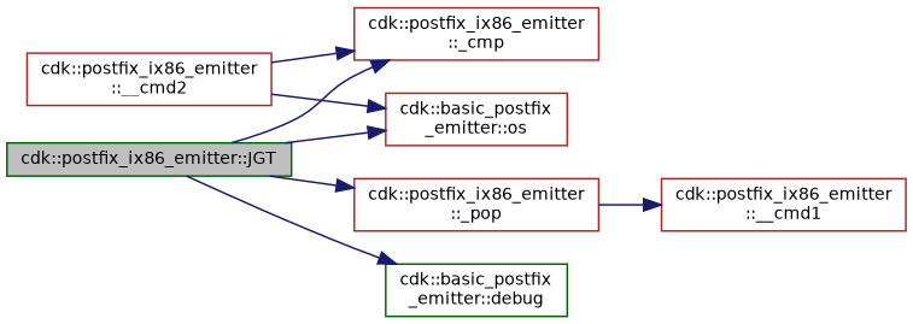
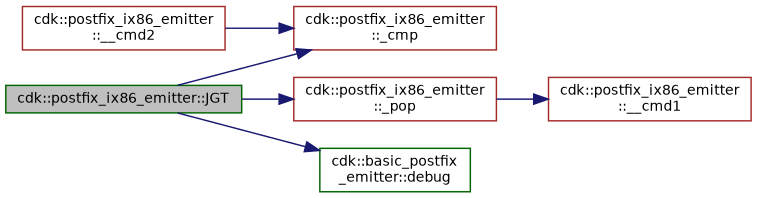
  digraph {
    rankdir=LR
    node [color=brown fillcolor=white fontname=Helvetica fontsize=10 shape=record style=filled]
    edge [color=midnightblue fontname=Helvetica fontsize=10 labelfontname=Helvetica labelfontsize=10 style=solid]
    n1 [color=darkgreen fillcolor=grey75 fontcolor=black height=0.2 label="cdk::postfix_ix86_emitter::JGT" width=0.4]
    n2 [height=0.2 label="cdk::postfix_ix86_emitter\l::_cmp" width=0.4]
-   n3 [height=0.2 label="cdk::basic_postfix\l_emitter::os" width=0.4]
    n4 [height=0.2 label="cdk::postfix_ix86_emitter\l::_pop" width=0.4]
    n5 [color=darkgreen height=0.2 label="cdk::basic_postfix\l_emitter::debug" width=0.4]
    n6 [height=0.2 label="cdk::postfix_ix86_emitter\l::__cmd1" width=0.4]
    n7 [height=0.2 label="cdk::postfix_ix86_emitter\l::__cmd2" width=0.4]
    n1 -> n2
-   n1 -> n3
    n1 -> n4
    n1 -> n5
    n4 -> n6
    n7 -> n2
-   n7 -> n3
  }
